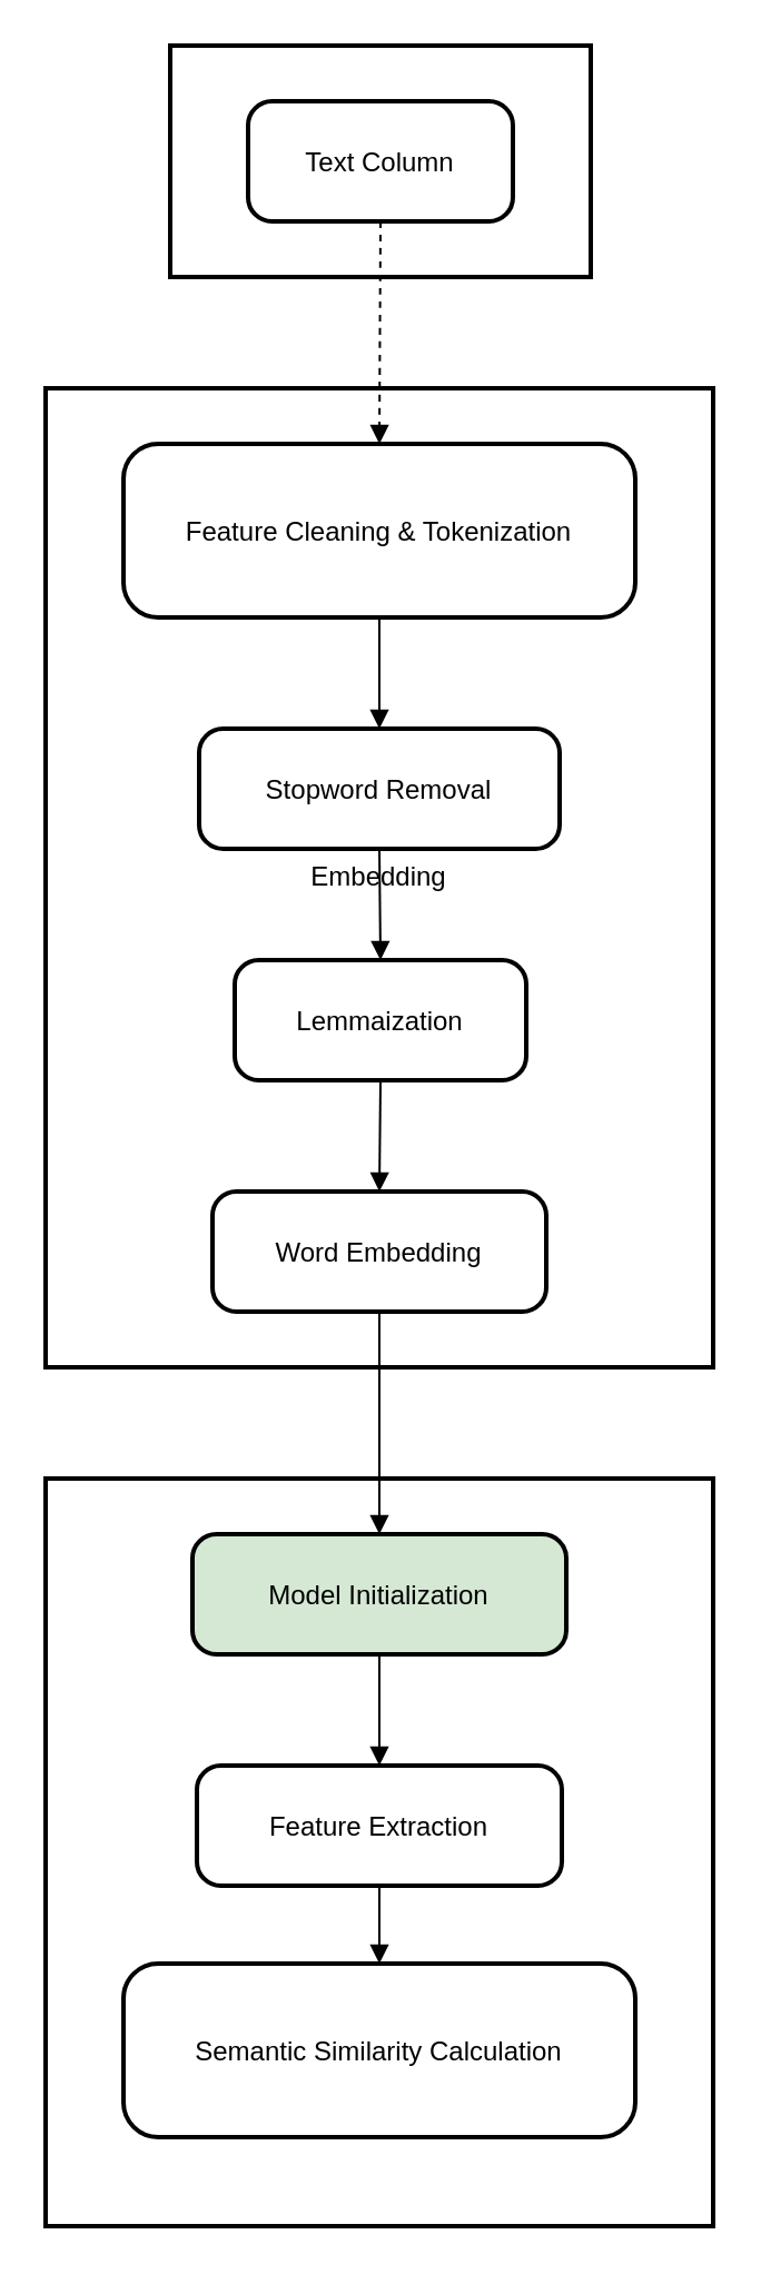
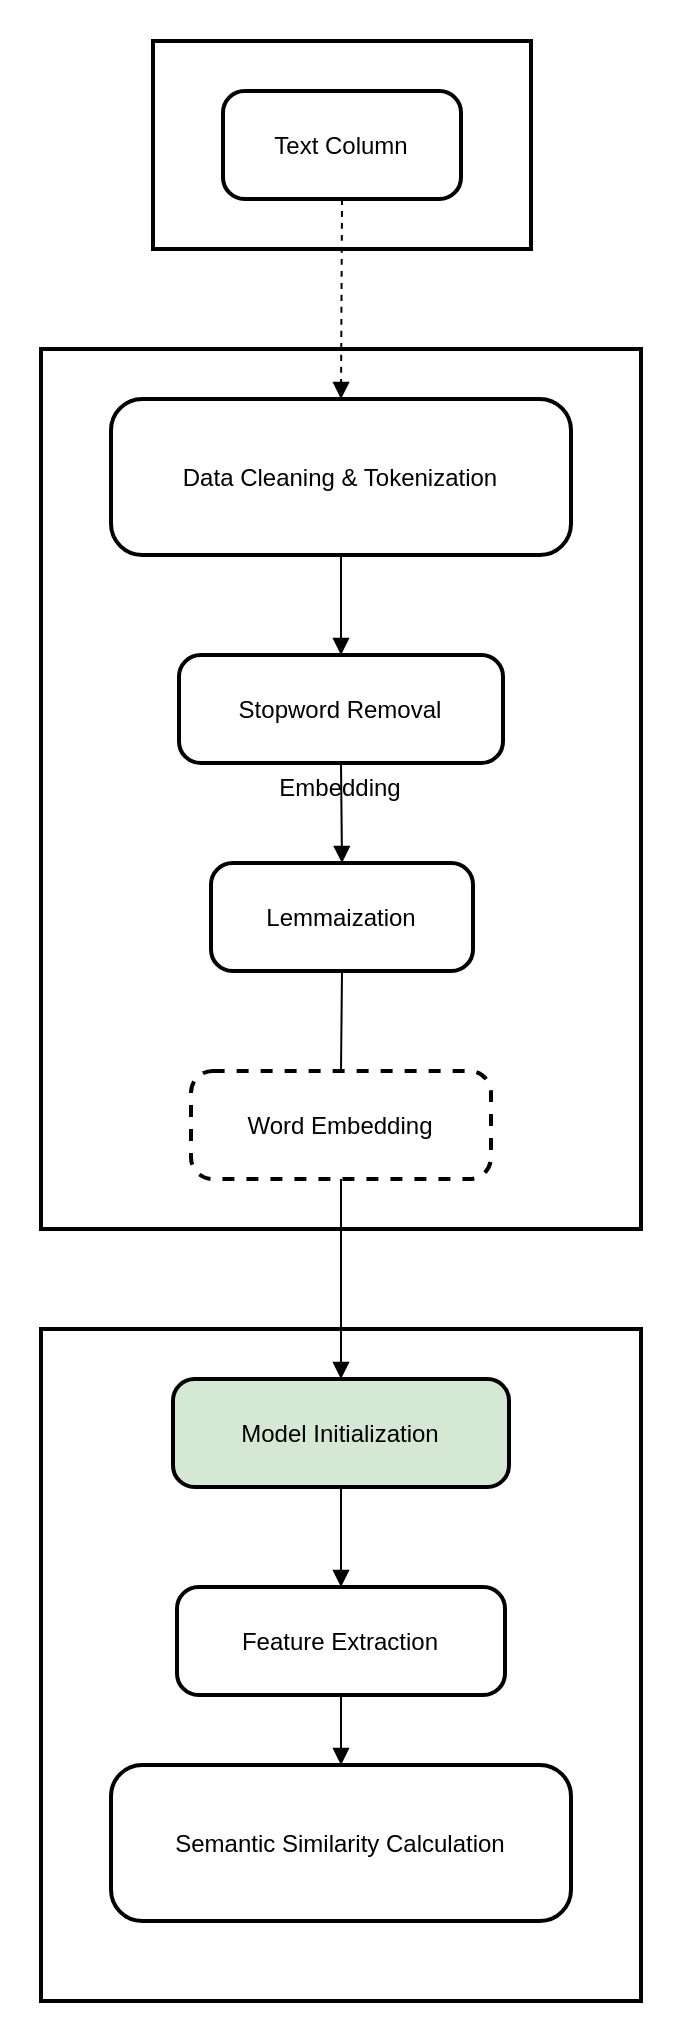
  <mxCell id="0" />
  <mxCell id="1" parent="0" />
  <mxCell id="2" value="Sentence Transformers" style="whiteSpace=wrap;strokeWidth=2;" vertex="1" parent="1"><mxGeometry x="20" y="664" width="300" height="336" as="geometry" /></mxCell>
  <mxCell id="3" value="Embedding" style="whiteSpace=wrap;strokeWidth=2;" vertex="1" parent="1"><mxGeometry x="20" y="174" width="300" height="440" as="geometry" /></mxCell>
  <mxCell id="4" value="Input" style="whiteSpace=wrap;strokeWidth=2;" vertex="1" parent="1"><mxGeometry x="76" y="20" width="189" height="104" as="geometry" /></mxCell>
  <mxCell id="5" value="Text Column" style="rounded=1;arcSize=20;strokeWidth=2" vertex="1" parent="1"><mxGeometry x="111" y="45" width="119" height="54" as="geometry" /></mxCell>
- <mxCell id="6" value="Feature Cleaning &amp; Tokenization" style="rounded=1;arcSize=20;strokeWidth=2" vertex="1" parent="1"><mxGeometry x="55" y="199" width="230" height="78" as="geometry" /></mxCell>
+ <mxCell id="6" value="Data Cleaning &amp; Tokenization" style="rounded=1;arcSize=20;strokeWidth=2" vertex="1" parent="1"><mxGeometry x="55" y="199" width="230" height="78" as="geometry" /></mxCell>
  <mxCell id="7" value="Stopword Removal" style="rounded=1;arcSize=20;strokeWidth=2" vertex="1" parent="1"><mxGeometry x="89" y="327" width="162" height="54" as="geometry" /></mxCell>
  <mxCell id="8" value="Lemmaization" style="rounded=1;arcSize=20;strokeWidth=2" vertex="1" parent="1"><mxGeometry x="105" y="431" width="131" height="54" as="geometry" /></mxCell>
- <mxCell id="9" value="Word Embedding" style="rounded=1;arcSize=20;strokeWidth=2" vertex="1" parent="1"><mxGeometry x="95" y="535" width="150" height="54" as="geometry" /></mxCell>
+ <mxCell id="9" value="Word Embedding" style="rounded=1;arcSize=20;strokeWidth=2;dashed=1;" vertex="1" parent="1"><mxGeometry x="95" y="535" width="150" height="54" as="geometry" /></mxCell>
  <mxCell id="10" value="Model Initialization" style="rounded=1;arcSize=20;strokeWidth=2;fillColor=#d5e8d4;" vertex="1" parent="1"><mxGeometry x="86" y="689" width="168" height="54" as="geometry" /></mxCell>
  <mxCell id="11" value="Feature Extraction" style="rounded=1;arcSize=20;strokeWidth=2" vertex="1" parent="1"><mxGeometry x="88" y="793" width="164" height="54" as="geometry" /></mxCell>
  <mxCell id="12" value="Semantic Similarity Calculation" style="rounded=1;arcSize=20;strokeWidth=2" vertex="1" parent="1"><mxGeometry x="55" y="882" width="230" height="78" as="geometry" /></mxCell>
  <mxCell id="13" value="" style="curved=1;startArrow=none;endArrow=block;exitX=0.5;exitY=1;entryX=0.5;entryY=0;dashed=1;" edge="1" parent="1" source="5" target="6"><mxGeometry relative="1" as="geometry"><Array as="points" /></mxGeometry></mxCell>
  <mxCell id="14" value="" style="curved=1;startArrow=none;endArrow=block;exitX=0.5;exitY=1;entryX=0.5;entryY=0;" edge="1" parent="1" source="6" target="7"><mxGeometry relative="1" as="geometry"><Array as="points" /></mxGeometry></mxCell>
  <mxCell id="15" value="" style="curved=1;startArrow=none;endArrow=block;exitX=0.5;exitY=1;entryX=0.5;entryY=0;" edge="1" parent="1" source="7" target="8"><mxGeometry relative="1" as="geometry"><Array as="points" /></mxGeometry></mxCell>
- <mxCell id="16" value="" style="curved=1;startArrow=none;endArrow=block;exitX=0.5;exitY=1;entryX=0.5;entryY=0;" edge="1" parent="1" source="8" target="9"><mxGeometry relative="1" as="geometry"><Array as="points" /></mxGeometry></mxCell>
+ <mxCell id="16" value="" style="curved=1;startArrow=none;endArrow=none;exitX=0.5;exitY=1;entryX=0.5;entryY=0;" edge="1" parent="1" source="8" target="9"><mxGeometry relative="1" as="geometry"><Array as="points" /></mxGeometry></mxCell>
  <mxCell id="17" value="" style="curved=1;startArrow=none;endArrow=block;exitX=0.5;exitY=1;entryX=0.5;entryY=0;" edge="1" parent="1" source="9" target="10"><mxGeometry relative="1" as="geometry"><Array as="points" /></mxGeometry></mxCell>
  <mxCell id="18" value="" style="curved=1;startArrow=none;endArrow=block;exitX=0.5;exitY=1;entryX=0.5;entryY=0;" edge="1" parent="1" source="10" target="11"><mxGeometry relative="1" as="geometry"><Array as="points" /></mxGeometry></mxCell>
  <mxCell id="19" value="" style="curved=1;startArrow=none;endArrow=block;exitX=0.5;exitY=1;entryX=0.5;entryY=0;" edge="1" parent="1" source="11" target="12"><mxGeometry relative="1" as="geometry"><Array as="points" /></mxGeometry></mxCell>
